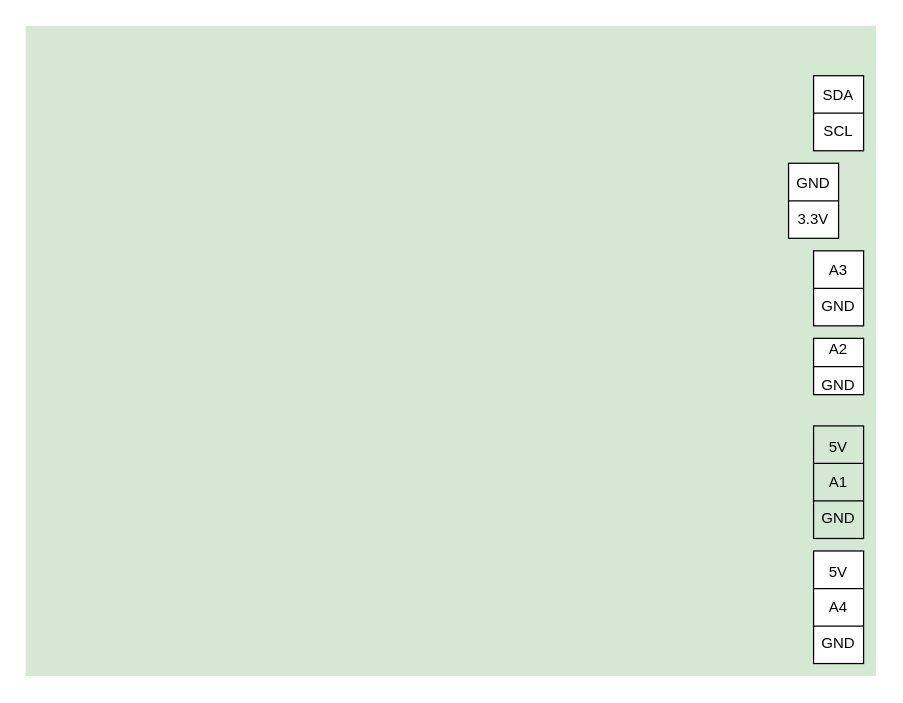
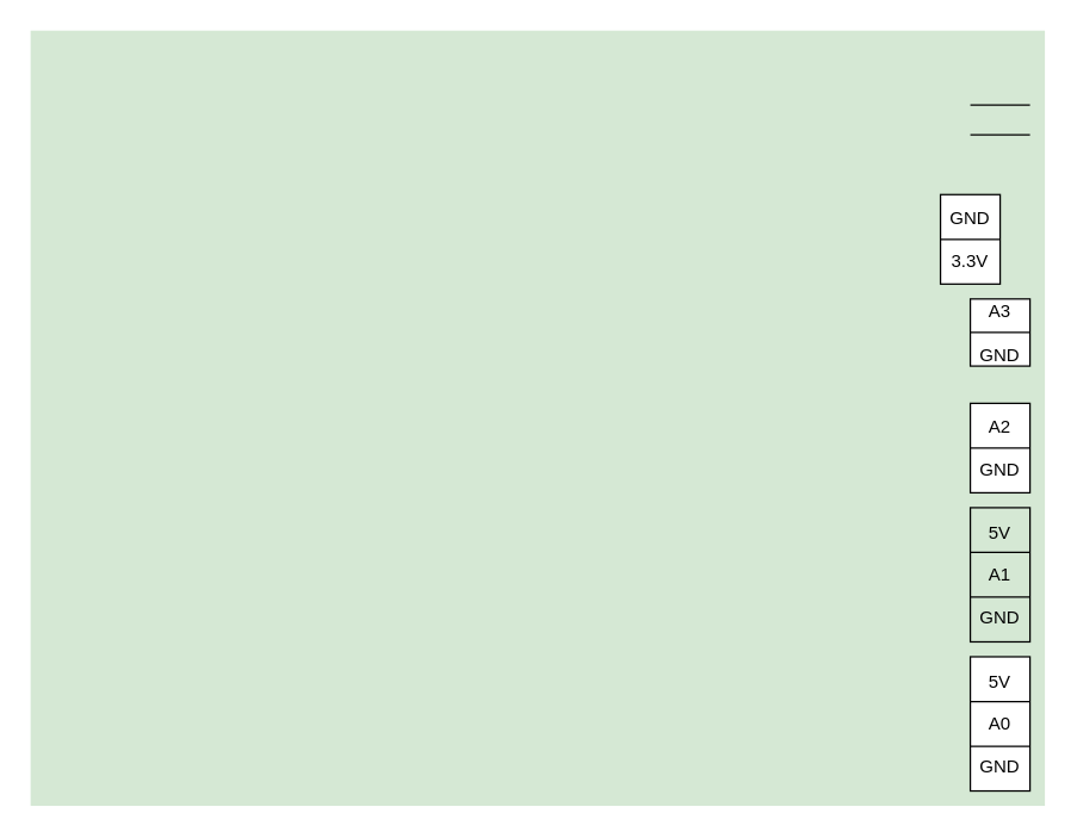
  <mxCell id="0" />
  <mxCell id="1" parent="0" />
  <mxCell id="2" value="" style="rounded=0;whiteSpace=wrap;html=1;fillColor=#d5e8d4;strokeColor=none;" vertex="1" parent="1"><mxGeometry x="20" y="20" width="680" height="520" as="geometry" /></mxCell>
- <mxCell id="3" value="5V&lt;br&gt;&lt;br&gt;A4&lt;br&gt;&lt;br&gt;GND" style="rounded=0;whiteSpace=wrap;html=1;" vertex="1" parent="1"><mxGeometry x="650" y="440" width="40" height="90" as="geometry" /></mxCell>
+ <mxCell id="3" value="5V&lt;br&gt;&lt;br&gt;A0&lt;br&gt;&lt;br&gt;GND" style="rounded=0;whiteSpace=wrap;html=1;" vertex="1" parent="1"><mxGeometry x="650" y="440" width="40" height="90" as="geometry" /></mxCell>
  <mxCell id="4" value="5V&lt;br&gt;&lt;br&gt;A1&lt;br&gt;&lt;br&gt;GND" style="rounded=0;whiteSpace=wrap;html=1;fillColor=#d5e8d4;" vertex="1" parent="1"><mxGeometry x="650" y="340" width="40" height="90" as="geometry" /></mxCell>
- <mxCell id="5" value="A2&lt;br&gt;&lt;br&gt;GND" style="rounded=0;whiteSpace=wrap;html=1;" vertex="1" parent="1"><mxGeometry x="650" y="270" width="40" height="45" as="geometry" /></mxCell>
- <mxCell id="6" value="A3&lt;br&gt;&lt;br&gt;GND" style="rounded=0;whiteSpace=wrap;html=1;" vertex="1" parent="1"><mxGeometry x="650" y="200" width="40" height="60" as="geometry" /></mxCell>
+ <mxCell id="5" value="A2&lt;br&gt;&lt;br&gt;GND" style="rounded=0;whiteSpace=wrap;html=1;" vertex="1" parent="1"><mxGeometry x="650" y="270" width="40" height="60" as="geometry" /></mxCell>
+ <mxCell id="6" value="A3&lt;br&gt;&lt;br&gt;GND" style="rounded=0;whiteSpace=wrap;html=1;" vertex="1" parent="1"><mxGeometry x="650" y="200" width="40" height="45" as="geometry" /></mxCell>
  <mxCell id="7" value="GND&lt;br&gt;&lt;br&gt;3.3V" style="rounded=0;whiteSpace=wrap;html=1;" vertex="1" parent="1"><mxGeometry x="630" y="130" width="40" height="60" as="geometry" /></mxCell>
  <mxCell id="8" value="" style="group" vertex="1" connectable="0" parent="1"><mxGeometry x="650" y="60" width="40" height="60" as="geometry" /></mxCell>
  <mxCell id="9" value="" style="endArrow=none;html=1;rounded=0;entryX=1;entryY=0.5;entryDx=0;entryDy=0;exitX=0;exitY=0.5;exitDx=0;exitDy=0;" edge="1" parent="8"><mxGeometry width="50" height="50" relative="1" as="geometry"><mxPoint y="10" as="sourcePoint" /><mxPoint x="40" y="10" as="targetPoint" /></mxGeometry></mxCell>
- <mxCell id="10" value="SDA&lt;br&gt;&lt;br&gt;SCL" style="rounded=0;whiteSpace=wrap;html=1;" vertex="1" parent="8"><mxGeometry width="40" height="60" as="geometry" /></mxCell>
  <mxCell id="11" value="" style="endArrow=none;html=1;rounded=0;exitX=0.025;exitY=0.671;exitDx=0;exitDy=0;exitPerimeter=0;" edge="1" parent="8"><mxGeometry width="50" height="50" relative="1" as="geometry"><mxPoint y="29.84" as="sourcePoint" /><mxPoint x="40" y="29.84" as="targetPoint" /></mxGeometry></mxCell>
  <mxCell id="12" value="" style="endArrow=none;html=1;rounded=0;entryX=1;entryY=0.5;entryDx=0;entryDy=0;exitX=0;exitY=0.5;exitDx=0;exitDy=0;" edge="1" parent="1" source="7" target="7"><mxGeometry width="50" height="50" relative="1" as="geometry"><mxPoint x="660" y="80" as="sourcePoint" /><mxPoint x="700" y="80" as="targetPoint" /></mxGeometry></mxCell>
  <mxCell id="13" value="" style="endArrow=none;html=1;rounded=0;entryX=1;entryY=0.5;entryDx=0;entryDy=0;exitX=0;exitY=0.5;exitDx=0;exitDy=0;" edge="1" parent="1" source="6" target="6"><mxGeometry width="50" height="50" relative="1" as="geometry"><mxPoint x="670" y="90" as="sourcePoint" /><mxPoint x="710" y="90" as="targetPoint" /></mxGeometry></mxCell>
  <mxCell id="14" value="" style="endArrow=none;html=1;rounded=0;entryX=1;entryY=0.5;entryDx=0;entryDy=0;exitX=0;exitY=0.5;exitDx=0;exitDy=0;" edge="1" parent="1" source="5" target="5"><mxGeometry width="50" height="50" relative="1" as="geometry"><mxPoint x="680" y="100" as="sourcePoint" /><mxPoint x="720" y="100" as="targetPoint" /></mxGeometry></mxCell>
  <mxCell id="15" value="" style="endArrow=none;html=1;rounded=0;exitX=0.025;exitY=0.671;exitDx=0;exitDy=0;exitPerimeter=0;" edge="1" parent="1"><mxGeometry width="50" height="50" relative="1" as="geometry"><mxPoint x="650" y="500" as="sourcePoint" /><mxPoint x="690" y="500" as="targetPoint" /></mxGeometry></mxCell>
  <mxCell id="16" value="" style="endArrow=none;html=1;rounded=0;exitX=0.025;exitY=0.671;exitDx=0;exitDy=0;exitPerimeter=0;" edge="1" parent="1"><mxGeometry width="50" height="50" relative="1" as="geometry"><mxPoint x="650" y="470" as="sourcePoint" /><mxPoint x="690" y="470" as="targetPoint" /></mxGeometry></mxCell>
  <mxCell id="17" value="" style="endArrow=none;html=1;rounded=0;exitX=0.025;exitY=0.671;exitDx=0;exitDy=0;exitPerimeter=0;" edge="1" parent="1"><mxGeometry width="50" height="50" relative="1" as="geometry"><mxPoint x="650" y="400" as="sourcePoint" /><mxPoint x="690" y="400" as="targetPoint" /></mxGeometry></mxCell>
  <mxCell id="18" value="" style="endArrow=none;html=1;rounded=0;exitX=0.025;exitY=0.671;exitDx=0;exitDy=0;exitPerimeter=0;" edge="1" parent="1"><mxGeometry width="50" height="50" relative="1" as="geometry"><mxPoint x="650" y="370" as="sourcePoint" /><mxPoint x="690" y="370" as="targetPoint" /></mxGeometry></mxCell>
